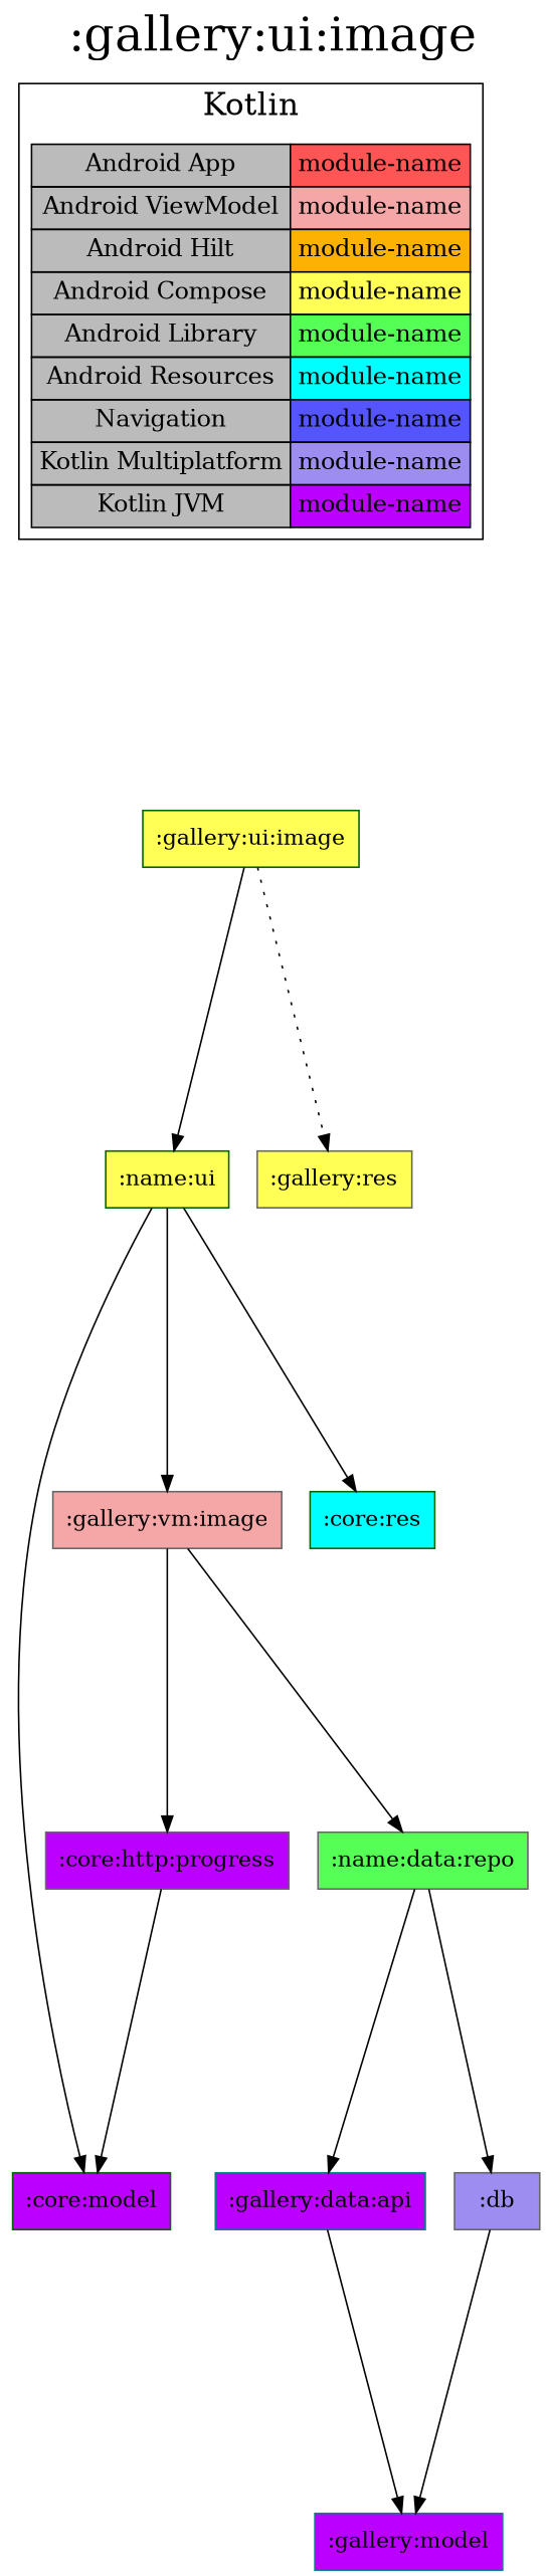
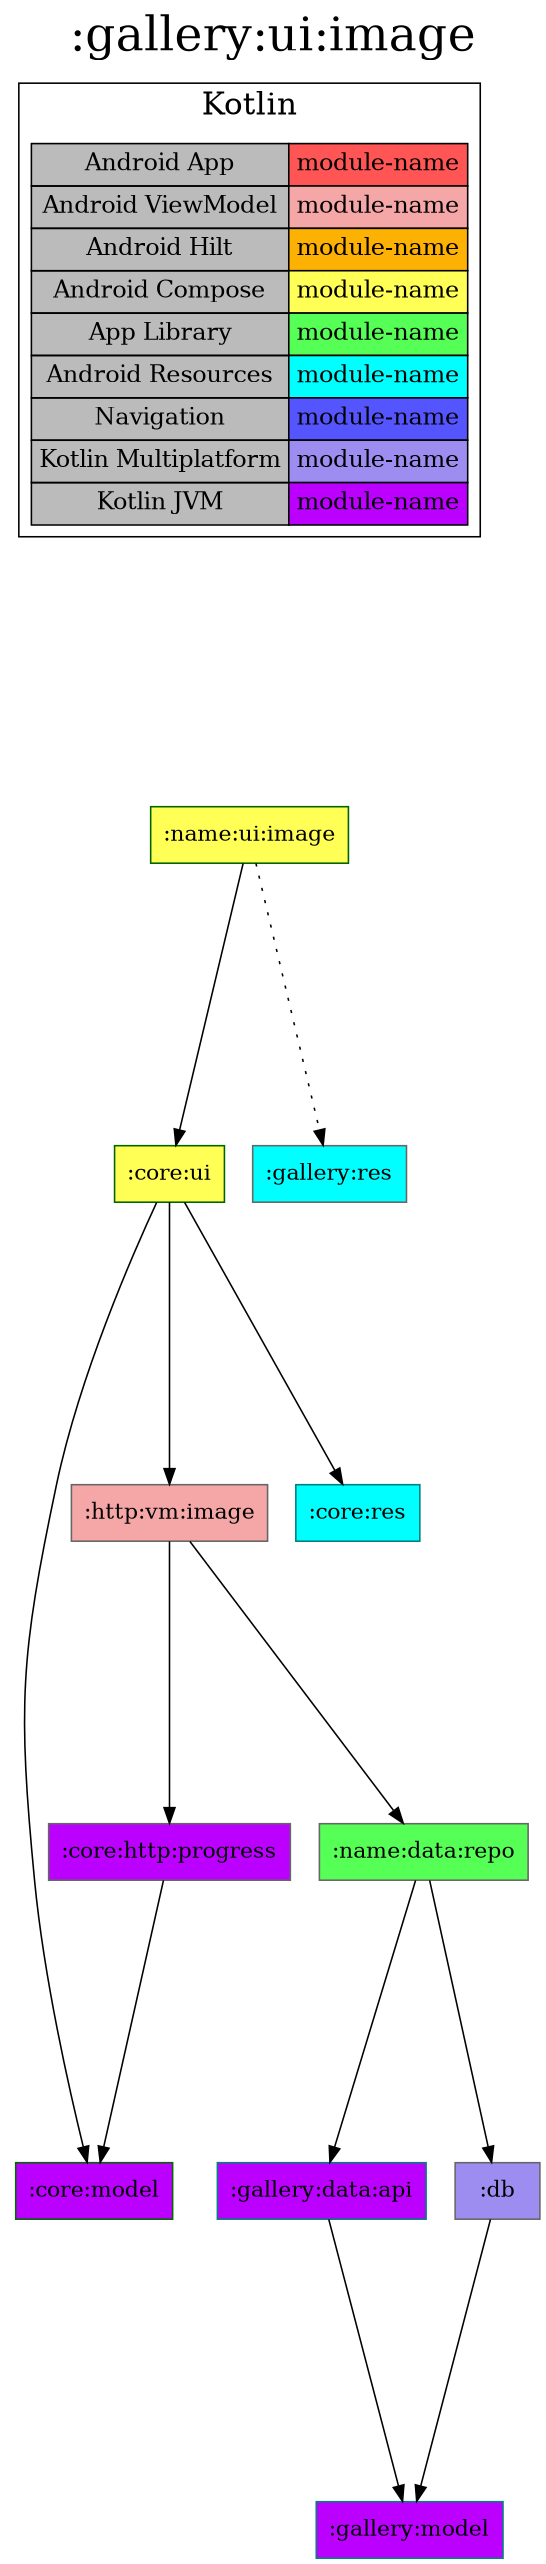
  digraph {
    fontsize=30
    label=":gallery:ui:image"
    labelloc=t
    rankdir=TB
    ranksep=2.5
    node [fillcolor="#BB00FF" shape=box style=filled color=gray40]
    edge [dir=forward]
-   n1 [fillcolor="#bbbbbb" fontsize=15 label=< <TABLE BORDER="0" CELLBORDER="1" CELLSPACING="0" CELLPADDING="4"> <TR><TD>Android App</TD><TD BGCOLOR="#FF5555">module-name</TD></TR> <TR><TD>Android ViewModel</TD><TD BGCOLOR="#F5A6A6">module-name</TD></TR> <TR><TD>Android Hilt</TD><TD BGCOLOR="#FCB103">module-name</TD></TR> <TR><TD>Android Compose</TD><TD BGCOLOR="#FFFF55">module-name</TD></TR> <TR><TD>Android Library</TD><TD BGCOLOR="#55FF55">module-name</TD></TR> <TR><TD>Android Resources</TD><TD BGCOLOR="#00FFFF">module-name</TD></TR> <TR><TD>Navigation</TD><TD BGCOLOR="#5555FF">module-name</TD></TR> <TR><TD>Kotlin Multiplatform</TD><TD BGCOLOR="#9D8DF1">module-name</TD></TR> <TR><TD>Kotlin JVM</TD><TD BGCOLOR="#BB00FF">module-name</TD></TR> </TABLE> > margin=0 shape=none color=""]
-   ":gallery:ui:image" [color=darkgreen fillcolor="#FFFF55"]
-   ":core:ui" [color=darkgreen fillcolor="#FFFF55" label=":name:ui"]
-   ":gallery:res" [fillcolor="#FFFF55"]
-   ":gallery:vm:image" [fillcolor="#F5A6A6"]
+   n1 [fillcolor="#bbbbbb" fontsize=15 label=< <TABLE BORDER="0" CELLBORDER="1" CELLSPACING="0" CELLPADDING="4"> <TR><TD>Android App</TD><TD BGCOLOR="#FF5555">module-name</TD></TR> <TR><TD>Android ViewModel</TD><TD BGCOLOR="#F5A6A6">module-name</TD></TR> <TR><TD>Android Hilt</TD><TD BGCOLOR="#FCB103">module-name</TD></TR> <TR><TD>Android Compose</TD><TD BGCOLOR="#FFFF55">module-name</TD></TR> <TR><TD>App Library</TD><TD BGCOLOR="#55FF55">module-name</TD></TR> <TR><TD>Android Resources</TD><TD BGCOLOR="#00FFFF">module-name</TD></TR> <TR><TD>Navigation</TD><TD BGCOLOR="#5555FF">module-name</TD></TR> <TR><TD>Kotlin Multiplatform</TD><TD BGCOLOR="#9D8DF1">module-name</TD></TR> <TR><TD>Kotlin JVM</TD><TD BGCOLOR="#BB00FF">module-name</TD></TR> </TABLE> > margin=0 shape=none color=""]
+   ":gallery:ui:image" [color=darkgreen fillcolor="#FFFF55" label=":name:ui:image"]
+   ":core:ui" [color=darkgreen fillcolor="#FFFF55"]
+   ":gallery:res" [fillcolor="#00FFFF"]
+   ":gallery:vm:image" [fillcolor="#F5A6A6" label=":http:vm:image"]
    ":core:model" [color=darkgreen]
-   ":core:res" [color=darkgreen fillcolor="#00FFFF"]
+   ":core:res" [color=teal fillcolor="#00FFFF"]
    ":core:http:progress"
    n9 [fillcolor="#55FF55" label=":name:data:repo"]
    ":db" [fillcolor="#9D8DF1"]
    ":gallery:data:api" [color=teal]
    ":gallery:model" [color=teal]
    subgraph sub_1 {
      rank=same
    }
    subgraph cluster_2 {
      fontsize=20
      label=Kotlin
      n1
    }
    n1 -> ":gallery:ui:image" [style=invis]
    ":gallery:ui:image" -> ":core:ui"
    ":gallery:ui:image" -> ":gallery:res" [style=dotted]
    ":core:ui" -> ":gallery:vm:image"
    ":core:ui" -> ":core:model"
    ":core:ui" -> ":core:res"
    ":gallery:vm:image" -> ":core:http:progress"
    ":gallery:vm:image" -> n9
    ":core:http:progress" -> ":core:model"
    n9 -> ":db"
    n9 -> ":gallery:data:api"
    ":db" -> ":gallery:model"
    ":gallery:data:api" -> ":gallery:model"
  }
